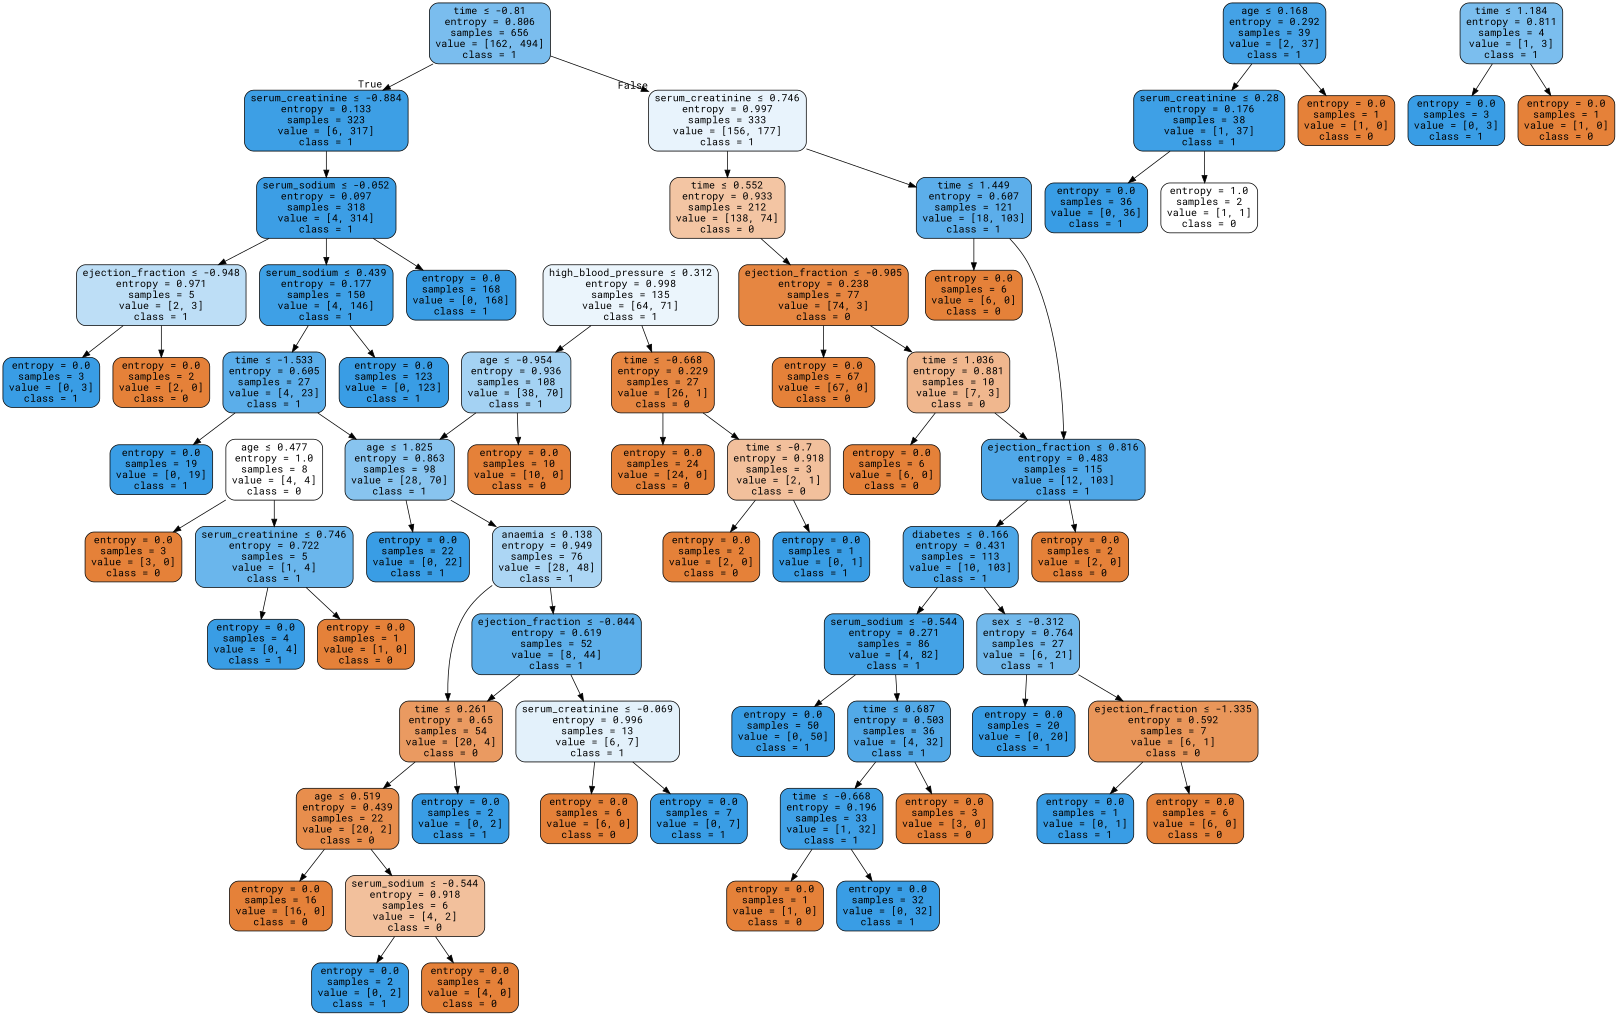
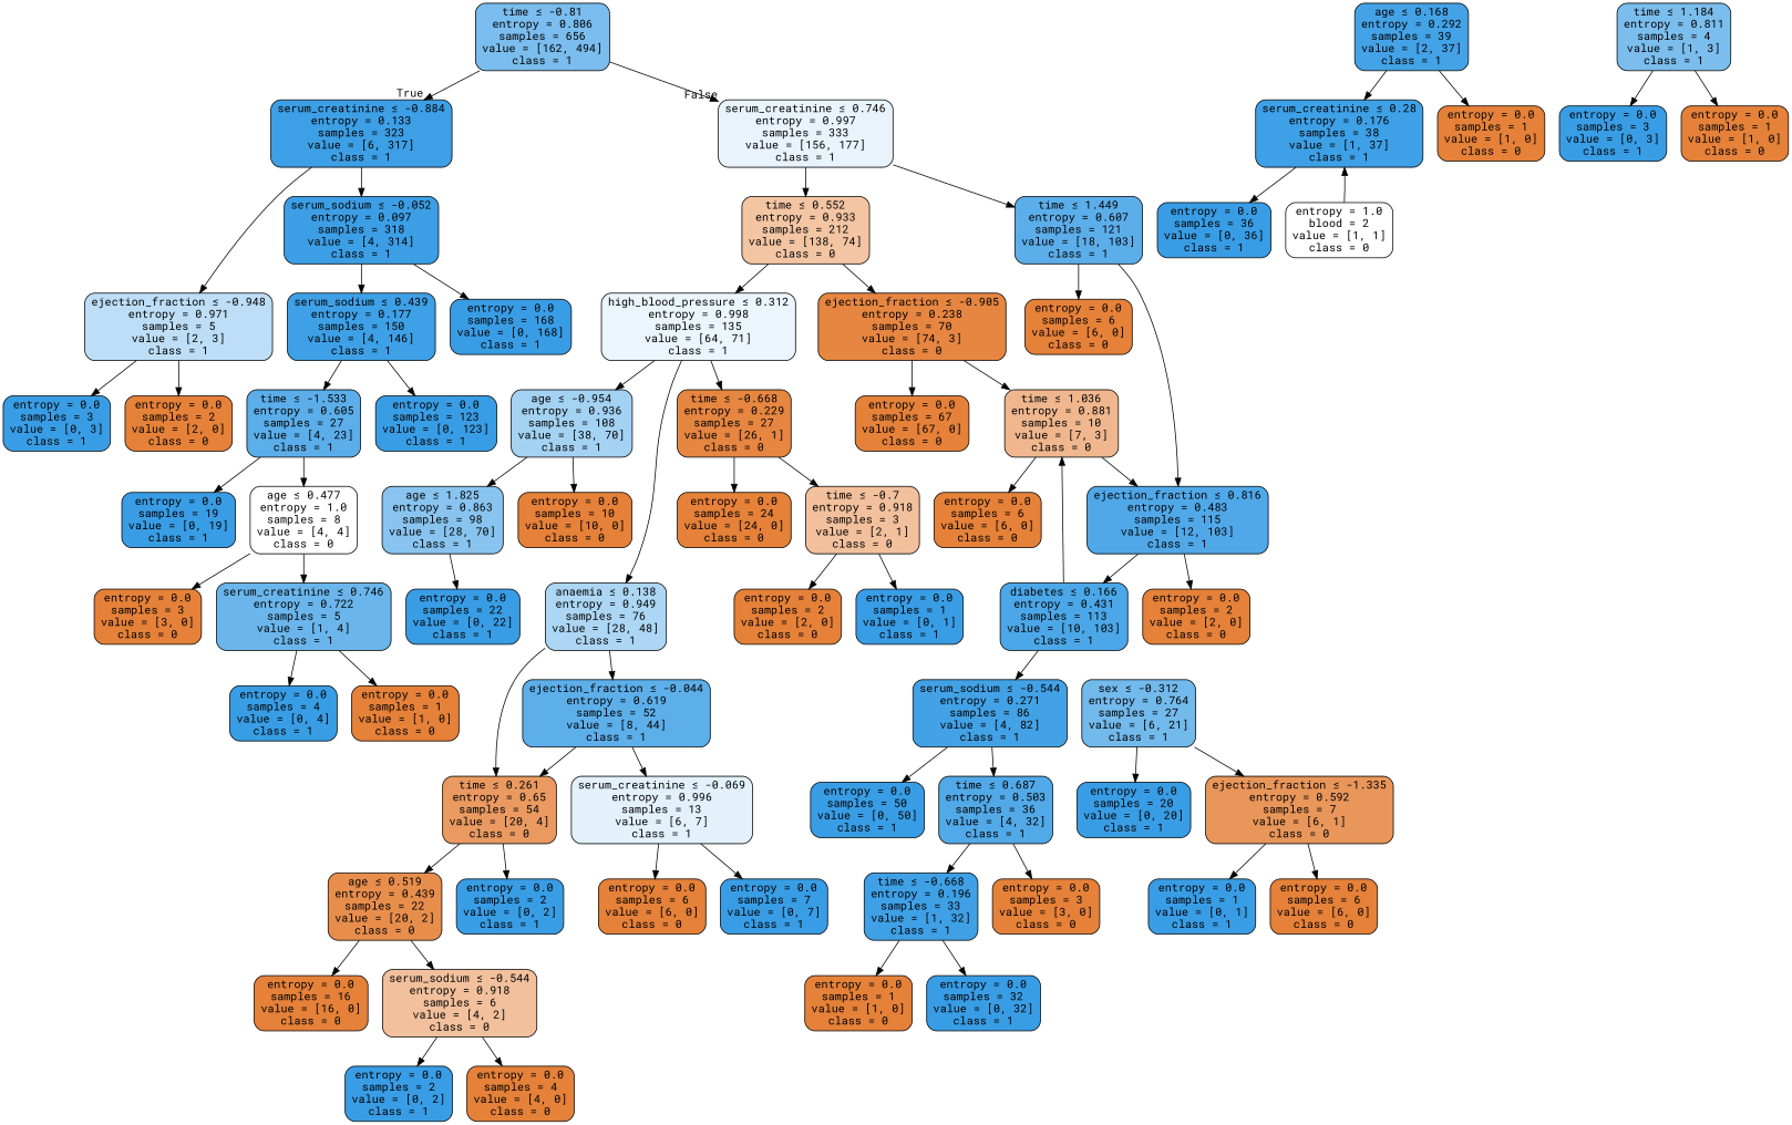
  digraph {
    fontname="Roboto Mono"
    node [color=black fillcolor="#e58139" fontname="Roboto Mono" shape=box style="filled, rounded"]
    edge [fontname="Roboto Mono"]
    n1 [fillcolor="#7abdee" label=<time &le; -0.81<br/>entropy = 0.806<br/>samples = 656<br/>value = [162, 494]<br/>class = 1>]
    n2 [fillcolor="#3d9fe5" label=<serum_creatinine &le; -0.884<br/>entropy = 0.133<br/>samples = 323<br/>value = [6, 317]<br/>class = 1>]
    n3 [fillcolor="#e8f3fc" label=<serum_creatinine &le; 0.746<br/>entropy = 0.997<br/>samples = 333<br/>value = [156, 177]<br/>class = 1>]
    n4 [fillcolor="#bddef6" label=<ejection_fraction &le; -0.948<br/>entropy = 0.971<br/>samples = 5<br/>value = [2, 3]<br/>class = 1>]
    n5 [fillcolor="#3c9ee5" label=<serum_sodium &le; -0.052<br/>entropy = 0.097<br/>samples = 318<br/>value = [4, 314]<br/>class = 1>]
    n6 [fillcolor="#f3c5a3" label=<time &le; 0.552<br/>entropy = 0.933<br/>samples = 212<br/>value = [138, 74]<br/>class = 0>]
    n7 [fillcolor="#5caeea" label=<time &le; 1.449<br/>entropy = 0.607<br/>samples = 121<br/>value = [18, 103]<br/>class = 1>]
    n8 [fillcolor="#399de5" label=<entropy = 0.0<br/>samples = 3<br/>value = [0, 3]<br/>class = 1>]
    n9 [label=<entropy = 0.0<br/>samples = 2<br/>value = [2, 0]<br/>class = 0>]
    n10 [fillcolor="#399de5" label=<entropy = 0.0<br/>samples = 168<br/>value = [0, 168]<br/>class = 1>]
    n11 [fillcolor="#3ea0e6" label=<serum_sodium &le; 0.439<br/>entropy = 0.177<br/>samples = 150<br/>value = [4, 146]<br/>class = 1>]
    n12 [fillcolor="#5baeea" label=<time &le; -1.533<br/>entropy = 0.605<br/>samples = 27<br/>value = [4, 23]<br/>class = 1>]
    n13 [fillcolor="#399de5" label=<entropy = 0.0<br/>samples = 123<br/>value = [0, 123]<br/>class = 1>]
    n14 [fillcolor="#399de5" label=<entropy = 0.0<br/>samples = 19<br/>value = [0, 19]<br/>class = 1>]
    n15 [fillcolor="#ffffff" label=<age &le; 0.477<br/>entropy = 1.0<br/>samples = 8<br/>value = [4, 4]<br/>class = 0>]
    n16 [label=<entropy = 0.0<br/>samples = 3<br/>value = [3, 0]<br/>class = 0>]
    n17 [fillcolor="#6ab6ec" label=<serum_creatinine &le; 0.746<br/>entropy = 0.722<br/>samples = 5<br/>value = [1, 4]<br/>class = 1>]
    n18 [fillcolor="#399de5" label=<entropy = 0.0<br/>samples = 4<br/>value = [0, 4]<br/>class = 1>]
    n19 [label=<entropy = 0.0<br/>samples = 1<br/>value = [1, 0]<br/>class = 0>]
    n20 [fillcolor="#ebf5fc" label=<high_blood_pressure &le; 0.312<br/>entropy = 0.998<br/>samples = 135<br/>value = [64, 71]<br/>class = 1>]
-   n21 [fillcolor="#e68641" label=<ejection_fraction &le; -0.905<br/>entropy = 0.238<br/>samples = 77<br/>value = [74, 3]<br/>class = 0>]
+   n21 [fillcolor="#e68641" label=<ejection_fraction &le; -0.905<br/>entropy = 0.238<br/>samples = 70<br/>value = [74, 3]<br/>class = 0>]
    n22 [fillcolor="#50a8e8" label=<ejection_fraction &le; 0.816<br/>entropy = 0.483<br/>samples = 115<br/>value = [12, 103]<br/>class = 1>]
    n23 [label=<entropy = 0.0<br/>samples = 6<br/>value = [6, 0]<br/>class = 0>]
    n24 [fillcolor="#a4d2f3" label=<age &le; -0.954<br/>entropy = 0.936<br/>samples = 108<br/>value = [38, 70]<br/>class = 1>]
    n25 [fillcolor="#e68641" label=<time &le; -0.668<br/>entropy = 0.229<br/>samples = 27<br/>value = [26, 1]<br/>class = 0>]
    n26 [fillcolor="#f0b78e" label=<time &le; 1.036<br/>entropy = 0.881<br/>samples = 10<br/>value = [7, 3]<br/>class = 0>]
    n27 [label=<entropy = 0.0<br/>samples = 67<br/>value = [67, 0]<br/>class = 0>]
    n28 [label=<entropy = 0.0<br/>samples = 10<br/>value = [10, 0]<br/>class = 0>]
    n29 [fillcolor="#88c4ef" label=<age &le; 1.825<br/>entropy = 0.863<br/>samples = 98<br/>value = [28, 70]<br/>class = 1>]
    n30 [fillcolor="#f2c09c" label=<time &le; -0.7<br/>entropy = 0.918<br/>samples = 3<br/>value = [2, 1]<br/>class = 0>]
    n31 [label=<entropy = 0.0<br/>samples = 24<br/>value = [24, 0]<br/>class = 0>]
    n32 [fillcolor="#acd6f4" label=<anaemia &le; 0.138<br/>entropy = 0.949<br/>samples = 76<br/>value = [28, 48]<br/>class = 1>]
    n33 [fillcolor="#399de5" label=<entropy = 0.0<br/>samples = 22<br/>value = [0, 22]<br/>class = 1>]
    n34 [fillcolor="#ea9a61" label=<time &le; 0.261<br/>entropy = 0.65<br/>samples = 54<br/>value = [20, 4]<br/>class = 0>]
    n35 [fillcolor="#5dafea" label=<ejection_fraction &le; -0.044<br/>entropy = 0.619<br/>samples = 52<br/>value = [8, 44]<br/>class = 1>]
    n36 [fillcolor="#e88e4d" label=<age &le; 0.519<br/>entropy = 0.439<br/>samples = 22<br/>value = [20, 2]<br/>class = 0>]
    n37 [fillcolor="#399de5" label=<entropy = 0.0<br/>samples = 2<br/>value = [0, 2]<br/>class = 1>]
    n38 [fillcolor="#e3f1fb" label=<serum_creatinine &le; -0.069<br/>entropy = 0.996<br/>samples = 13<br/>value = [6, 7]<br/>class = 1>]
    n39 [label=<entropy = 0.0<br/>samples = 16<br/>value = [16, 0]<br/>class = 0>]
    n40 [fillcolor="#f2c09c" label=<serum_sodium &le; -0.544<br/>entropy = 0.918<br/>samples = 6<br/>value = [4, 2]<br/>class = 0>]
    n41 [fillcolor="#399de5" label=<entropy = 0.0<br/>samples = 2<br/>value = [0, 2]<br/>class = 1>]
    n42 [label=<entropy = 0.0<br/>samples = 4<br/>value = [4, 0]<br/>class = 0>]
    n43 [fillcolor="#44a2e6" label=<age &le; 0.168<br/>entropy = 0.292<br/>samples = 39<br/>value = [2, 37]<br/>class = 1>]
    n44 [fillcolor="#3ea0e6" label=<serum_creatinine &le; 0.28<br/>entropy = 0.176<br/>samples = 38<br/>value = [1, 37]<br/>class = 1>]
    n45 [label=<entropy = 0.0<br/>samples = 1<br/>value = [1, 0]<br/>class = 0>]
    n46 [label=<entropy = 0.0<br/>samples = 6<br/>value = [6, 0]<br/>class = 0>]
    n47 [fillcolor="#399de5" label=<entropy = 0.0<br/>samples = 7<br/>value = [0, 7]<br/>class = 1>]
    n48 [fillcolor="#399de5" label=<entropy = 0.0<br/>samples = 36<br/>value = [0, 36]<br/>class = 1>]
-   n49 [fillcolor="#ffffff" label=<entropy = 1.0<br/>samples = 2<br/>value = [1, 1]<br/>class = 0>]
+   n49 [fillcolor="#ffffff" label=<entropy = 1.0<br/>blood = 2<br/>value = [1, 1]<br/>class = 0>]
    n50 [label=<entropy = 0.0<br/>samples = 2<br/>value = [2, 0]<br/>class = 0>]
    n51 [fillcolor="#399de5" label=<entropy = 0.0<br/>samples = 1<br/>value = [0, 1]<br/>class = 1>]
    n52 [label=<entropy = 0.0<br/>samples = 6<br/>value = [6, 0]<br/>class = 0>]
    n53 [fillcolor="#7bbeee" label=<time &le; 1.184<br/>entropy = 0.811<br/>samples = 4<br/>value = [1, 3]<br/>class = 1>]
    n54 [fillcolor="#399de5" label=<entropy = 0.0<br/>samples = 3<br/>value = [0, 3]<br/>class = 1>]
    n55 [label=<entropy = 0.0<br/>samples = 1<br/>value = [1, 0]<br/>class = 0>]
    n56 [fillcolor="#4ca7e8" label=<diabetes &le; 0.166<br/>entropy = 0.431<br/>samples = 113<br/>value = [10, 103]<br/>class = 1>]
    n57 [label=<entropy = 0.0<br/>samples = 2<br/>value = [2, 0]<br/>class = 0>]
    n58 [fillcolor="#43a2e6" label=<serum_sodium &le; -0.544<br/>entropy = 0.271<br/>samples = 86<br/>value = [4, 82]<br/>class = 1>]
    n59 [fillcolor="#72b9ec" label=<sex &le; -0.312<br/>entropy = 0.764<br/>samples = 27<br/>value = [6, 21]<br/>class = 1>]
    n60 [fillcolor="#399de5" label=<entropy = 0.0<br/>samples = 50<br/>value = [0, 50]<br/>class = 1>]
    n61 [fillcolor="#52a9e8" label=<time &le; 0.687<br/>entropy = 0.503<br/>samples = 36<br/>value = [4, 32]<br/>class = 1>]
    n62 [fillcolor="#399de5" label=<entropy = 0.0<br/>samples = 20<br/>value = [0, 20]<br/>class = 1>]
    n63 [fillcolor="#e9965a" label=<ejection_fraction &le; -1.335<br/>entropy = 0.592<br/>samples = 7<br/>value = [6, 1]<br/>class = 0>]
    n64 [fillcolor="#3fa0e6" label=<time &le; -0.668<br/>entropy = 0.196<br/>samples = 33<br/>value = [1, 32]<br/>class = 1>]
    n65 [label=<entropy = 0.0<br/>samples = 3<br/>value = [3, 0]<br/>class = 0>]
    n66 [label=<entropy = 0.0<br/>samples = 1<br/>value = [1, 0]<br/>class = 0>]
    n67 [fillcolor="#399de5" label=<entropy = 0.0<br/>samples = 32<br/>value = [0, 32]<br/>class = 1>]
    n68 [fillcolor="#399de5" label=<entropy = 0.0<br/>samples = 1<br/>value = [0, 1]<br/>class = 1>]
    n69 [label=<entropy = 0.0<br/>samples = 6<br/>value = [6, 0]<br/>class = 0>]
    n1 -> n2 [headlabel=True labelangle=45 labeldistance=2.5]
    n1 -> n3 [headlabel=False labelangle=-45 labeldistance=2.5]
-   n5 -> n4
+   n2 -> n4
    n2 -> n5
    n3 -> n6
    n3 -> n7
    n4 -> n8
    n4 -> n9
    n5 -> n10
    n5 -> n11
+   n6 -> n20
    n6 -> n21
    n7 -> n22
    n7 -> n23
    n11 -> n12
    n11 -> n13
    n12 -> n14
-   n12 -> n29
+   n12 -> n15
    n15 -> n16
    n15 -> n17
    n17 -> n18
    n17 -> n19
    n20 -> n24
    n20 -> n25
    n21 -> n26
    n21 -> n27
    n22 -> n56
    n22 -> n57
    n24 -> n28
    n24 -> n29
    n25 -> n30
    n25 -> n31
    n26 -> n22
    n26 -> n52
-   n29 -> n32
+   n20 -> n32
    n29 -> n33
    n30 -> n50
    n30 -> n51
    n32 -> n34
    n32 -> n35
    n34 -> n36
    n34 -> n37
    n35 -> n34
    n35 -> n38
    n36 -> n39
    n36 -> n40
    n38 -> n46
    n38 -> n47
    n40 -> n41
    n40 -> n42
    n43 -> n44
    n43 -> n45
    n44 -> n48
-   n44 -> n49
+   n49 -> n44
    n53 -> n54
    n53 -> n55
    n56 -> n58
-   n56 -> n59
+   n56 -> n26
    n58 -> n60
    n58 -> n61
    n59 -> n62
    n59 -> n63
    n61 -> n64
    n61 -> n65
    n63 -> n68
    n63 -> n69
    n64 -> n66
    n64 -> n67
  }
